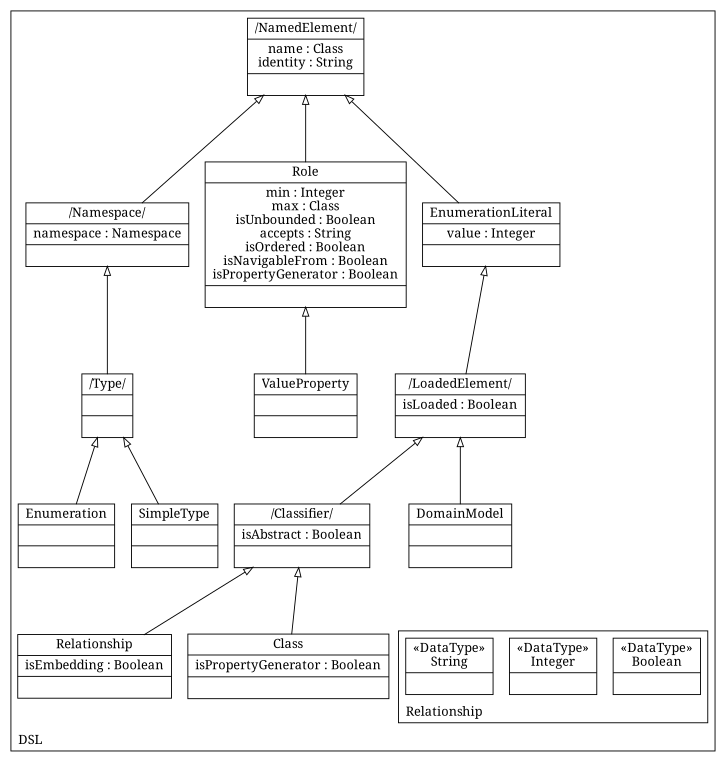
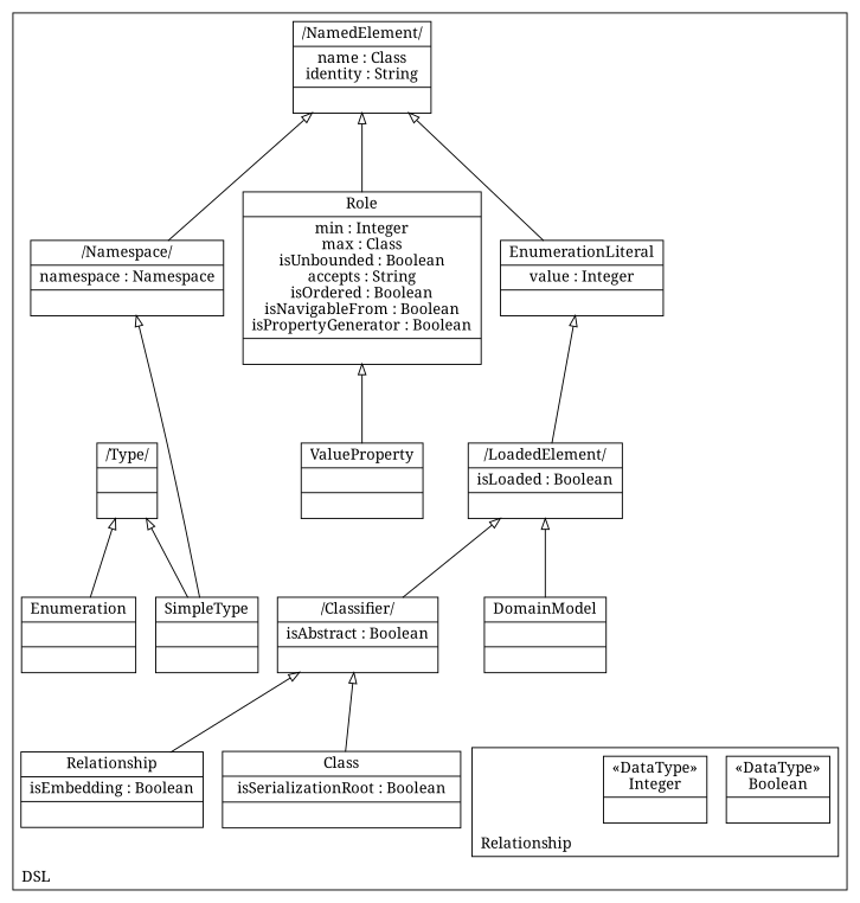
  digraph {
    compound=true
    fontname="Noto Serif"
    labeljust=l
    labelloc=t
    nodeSep=0.75
    rankdir=BT
    node [fontname="Noto Serif" shape=record]
    edge [arrowhead=onormal constraint=true fontname="Noto Serif" group=NamedElement minlen=2]
    n1 [label="{&#171;DataType&#187;\nBoolean|}"]
    n2 [label="{&#171;DataType&#187;\nInteger|}"]
-   n3 [label="{&#171;DataType&#187;\nString|}"]
    n4 [label="{/NamedElement/|name : Class\nidentity : String| }"]
    n5 [label="{/LoadedElement/|isLoaded : Boolean| }"]
    n6 [label="{/Namespace/|namespace : Namespace| }"]
    n7 [label="{DomainModel| | }"]
    n8 [label="{/Classifier/|isAbstract : Boolean| }"]
-   n9 [label="{Class|isPropertyGenerator : Boolean| }"]
+   n9 [label="{Class|isSerializationRoot : Boolean| }"]
    n10 [label="{Relationship|isEmbedding : Boolean| }"]
    n11 [label="{Role|min : Integer\nmax : Class\nisUnbounded : Boolean\naccepts : String\nisOrdered : Boolean\nisNavigableFrom : Boolean\nisPropertyGenerator : Boolean| }"]
    n12 [label="{ValueProperty| | }"]
    n13 [label="{/Type/| | }"]
    n14 [label="{SimpleType| | }"]
    n15 [label="{EnumerationLiteral|value : Integer| }"]
    n16 [label="{Enumeration| | }"]
    subgraph cluster_1 {
      color=black
      label=DSL
      n4
      n5
      n6
      n7
      n8
      n9
      n10
      n11
      n12
      n13
      n14
      n15
      n16
      subgraph cluster_2 {
        color=black
        label=Relationship
        n1
        n2
-       n3
      }
    }
    n5 -> n15 [group=Namespace]
    n6 -> n4
    n7 -> n5 [group=LoadedElement]
    n8 -> n5 [group=LoadedElement]
    n9 -> n8 [group=Classifier]
    n10 -> n8 [group=Classifier]
    n11 -> n4
    n12 -> n11
-   n13 -> n6 [group=Namespace]
+   n14 -> n6 [group=Namespace]
    n14 -> n13 [group=Type]
    n15 -> n4
    n16 -> n13 [group=Type]
  }
